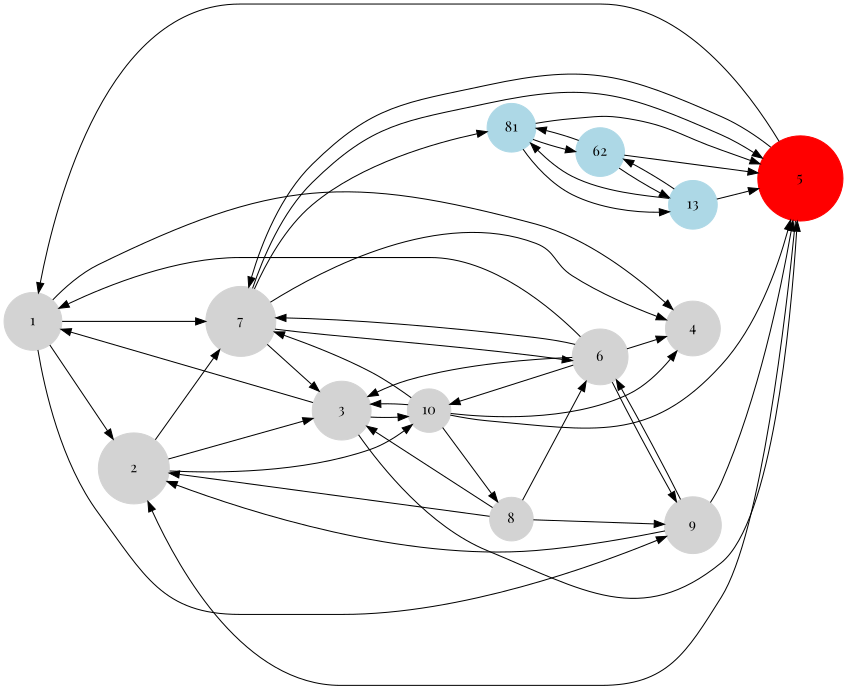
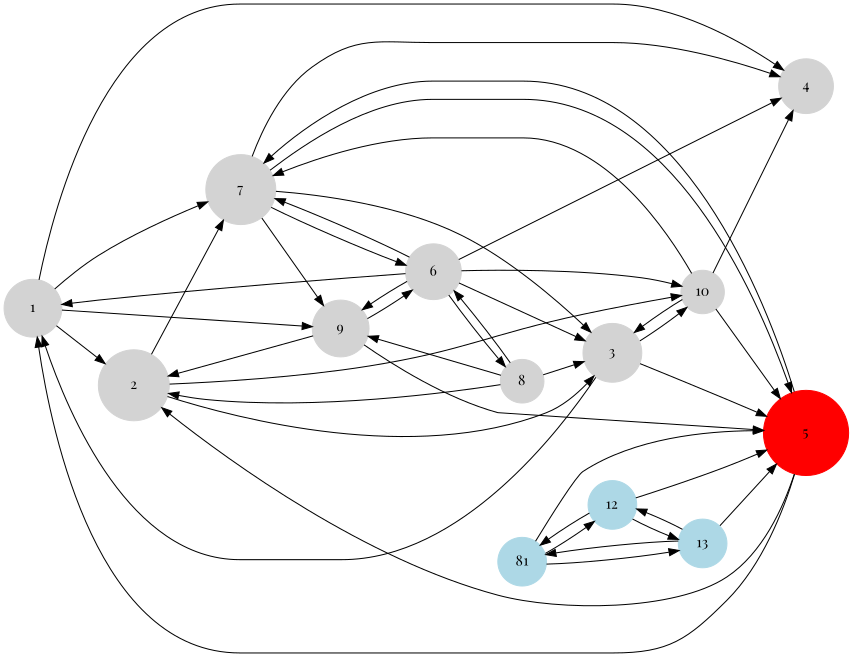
  digraph {
    fontname="Playfair Display"
    rankdir=LR
    node [color=lightgrey fontname="Playfair Display" shape=circle style=filled]
    edge [fontname="Playfair Display"]
    n1 [label=1 width=0.79675]
    n2 [label=2 width=0.97178]
    n3 [label=4 width=0.74752]
    n4 [label=7 width=0.95707]
    n5 [label=9 width=0.78187]
    n6 [label=3 width=0.80989]
    n7 [label=10 width=0.39713]
    n8 [color=red label=5 width=1.16117]
    n9 [label=6 width=0.75842]
    n10 [label=8 width=0.60322]
    n11 [color=lightblue label=81 width=0.67172]
-   n12 [color=lightblue label=62 width=0.67172]
+   n12 [color=lightblue label=12 width=0.67172]
    n13 [color=lightblue label=13 width=0.67172]
    n1 -> n2
    n1 -> n3
    n1 -> n4
    n1 -> n5
    n2 -> n4
    n2 -> n6
    n2 -> n7
    n4 -> n3
-   n4 -> n11
+   n4 -> n5
    n4 -> n6
    n4 -> n8
    n4 -> n9
    n5 -> n2
    n5 -> n8
    n5 -> n9
    n6 -> n1
    n6 -> n7
    n6 -> n8
    n7 -> n3
    n7 -> n4
    n7 -> n6
    n7 -> n8
    n8 -> n1
    n8 -> n2
    n8 -> n4
    n9 -> n1
    n9 -> n3
    n9 -> n4
    n9 -> n5
    n9 -> n6
    n9 -> n7
-   n7 -> n10
+   n9 -> n10
    n10 -> n2
    n10 -> n5
    n10 -> n6
    n10 -> n9
    n11 -> n8
    n11 -> n12
    n11 -> n13
    n12 -> n8
    n12 -> n11
    n12 -> n13
    n13 -> n8
    n13 -> n11
    n13 -> n12
  }
